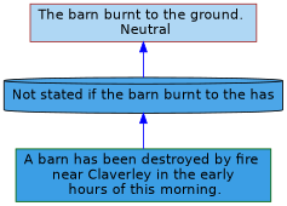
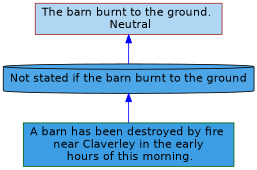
  digraph {
    node [fontname=helvetica shape=box style=filled]
    edge [dir=back fontname=helvetica color=blue]
    n1 [color=brown fillcolor="#afd7f4" label="The barn burnt to the ground. \n Neutral"]
-   n2 [color=black fillcolor="#4ca6e8" label="Not stated if the barn burnt to the has" shape=cylinder]
+   n2 [color=black fillcolor="#4ca6e8" label="Not stated if the barn burnt to the ground" shape=cylinder]
    n3 [color=darkgreen fillcolor="#3b9ee5" label="A barn has been destroyed by fire \n near Claverley in the early \n hours of this morning."]
    n1 -> n2
    n2 -> n3
  }
